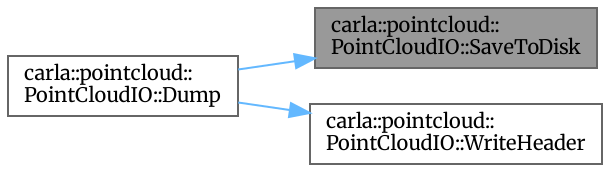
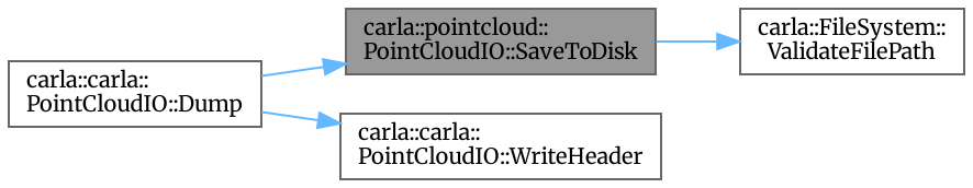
  digraph {
    fontname=Merriweather
    rankdir=LR
    node [color=grey40 fillcolor=white fontname=Merriweather fontsize=10 shape=box style=filled]
    edge [color=steelblue1 fontname=Merriweather fontsize=10 labelfontname=Helvetica labelfontsize=10 style=solid]
    n1 [color=gray40 fillcolor=grey60 fontcolor=black height=0.2 label="carla::pointcloud::\lPointCloudIO::SaveToDisk" width=0.4]
-   n3 [height=0.2 label="carla::pointcloud::\lPointCloudIO::Dump" width=0.4]
-   n4 [height=0.2 label="carla::pointcloud::\lPointCloudIO::WriteHeader" width=0.4]
+   n2 [height=0.2 label="carla::FileSystem::\lValidateFilePath" width=0.4]
+   n3 [height=0.2 label="carla::carla::\lPointCloudIO::Dump" width=0.4]
+   n4 [height=0.2 label="carla::carla::\lPointCloudIO::WriteHeader" width=0.4]
+   n1 -> n2
    n3 -> n1
    n3 -> n4
  }
